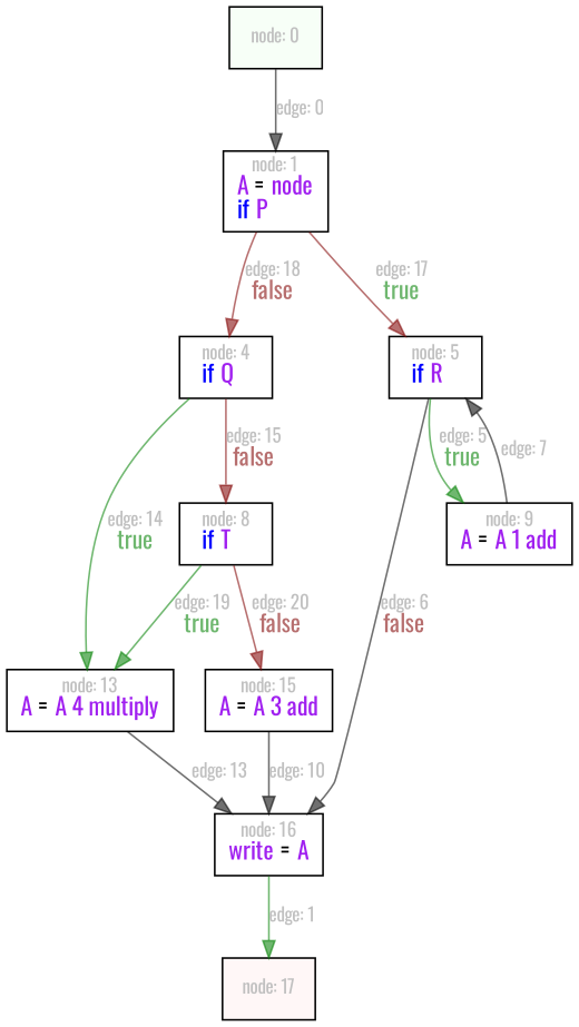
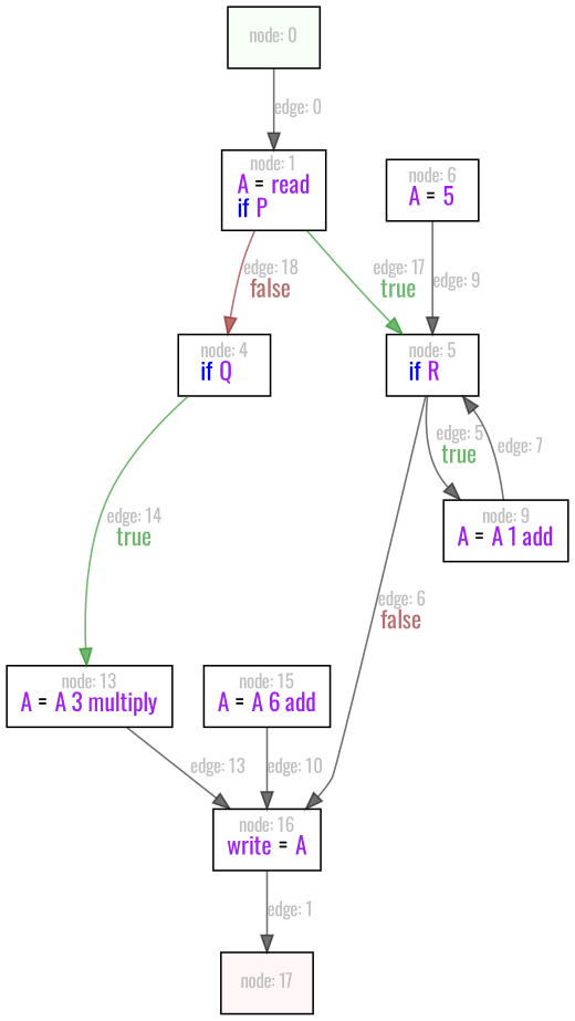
  digraph {
    fontname=Oswald
    node [fontname=Oswald shape=box]
    edge [color="#00000090" fontname=Oswald]
    n1 [fillcolor="#00ff0008" label=<<font color="gray" point-size="11">node: 0</font><br />> style=filled]
-   n2 [label=<<font color="gray" point-size="11">node: 1</font><br /><font color="purple">A</font> = <font color="purple">node</font><br align="left"/><font color="blue">if</font> <font color="purple">P</font><br align="left"/>>]
+   n2 [label=<<font color="gray" point-size="11">node: 1</font><br /><font color="purple">A</font> = <font color="purple">read</font><br align="left"/><font color="blue">if</font> <font color="purple">P</font><br align="left"/>>]
    n3 [label=<<font color="gray" point-size="11">node: 4</font><br /><font color="blue">if</font> <font color="purple">Q</font><br align="left"/>>]
    n4 [label=<<font color="gray" point-size="11">node: 5</font><br /><font color="blue">if</font> <font color="purple">R</font><br align="left"/>>]
-   n5 [label=<<font color="gray" point-size="11">node: 8</font><br /><font color="blue">if</font> <font color="purple">T</font><br align="left"/>>]
-   n6 [label=<<font color="gray" point-size="11">node: 13</font><br /><font color="purple">A</font> = <font color="purple">A 4 multiply</font><br align="left"/>>]
+   n6 [label=<<font color="gray" point-size="11">node: 13</font><br /><font color="purple">A</font> = <font color="purple">A 3 multiply</font><br align="left"/>>]
    n7 [label=<<font color="gray" point-size="11">node: 9</font><br /><font color="purple">A</font> = <font color="purple">A 1 add</font><br align="left"/>>]
    n8 [label=<<font color="gray" point-size="11">node: 16</font><br /><font color="purple">write</font> = <font color="purple">A</font><br align="left"/>>]
-   n10 [label=<<font color="gray" point-size="11">node: 15</font><br /><font color="purple">A</font> = <font color="purple">A 3 add</font><br align="left"/>>]
+   n9 [label=<<font color="gray" point-size="11">node: 6</font><br /><font color="purple">A</font> = <font color="purple">5</font><br align="left"/>>]
+   n10 [label=<<font color="gray" point-size="11">node: 15</font><br /><font color="purple">A</font> = <font color="purple">A 6 add</font><br align="left"/>>]
    n11 [fillcolor="#ff000008" label=<<font color="gray" point-size="11">node: 17</font><br />> style=filled]
    n1 -> n2 [label=<<font color="gray" point-size="11">edge: 0</font>>]
    n2 -> n3 [color="#80000090" label=<<font color="gray" point-size="11">edge: 18</font><br /><font color="#80000090">false</font>>]
-   n2 -> n4 [color="#80000090" label=<<font color="gray" point-size="11">edge: 17</font><br /><font color="#00800090">true</font>>]
-   n3 -> n5 [color="#80000090" label=<<font color="gray" point-size="11">edge: 15</font><br /><font color="#80000090">false</font>>]
+   n2 -> n4 [color="#00800090" label=<<font color="gray" point-size="11">edge: 17</font><br /><font color="#00800090">true</font>>]
    n3 -> n6 [color="#00800090" label=<<font color="gray" point-size="11">edge: 14</font><br /><font color="#00800090">true</font>>]
-   n4 -> n7 [color="#00800090" label=<<font color="gray" point-size="11">edge: 5</font><br /><font color="#00800090">true</font>>]
+   n4 -> n7 [label=<<font color="gray" point-size="11">edge: 5</font><br /><font color="#00800090">true</font>>]
    n4 -> n8 [label=<<font color="gray" point-size="11">edge: 6</font><br /><font color="#80000090">false</font>>]
-   n5 -> n6 [color="#00800090" label=<<font color="gray" point-size="11">edge: 19</font><br /><font color="#00800090">true</font>>]
-   n5 -> n10 [color="#80000090" label=<<font color="gray" point-size="11">edge: 20</font><br /><font color="#80000090">false</font>>]
    n6 -> n8 [label=<<font color="gray" point-size="11">edge: 13</font>>]
    n7 -> n4 [label=<<font color="gray" point-size="11">edge: 7</font>>]
-   n8 -> n11 [color="#00800090" label=<<font color="gray" point-size="11">edge: 1</font>>]
+   n8 -> n11 [label=<<font color="gray" point-size="11">edge: 1</font>>]
+   n9 -> n4 [label=<<font color="gray" point-size="11">edge: 9</font>>]
    n10 -> n8 [label=<<font color="gray" point-size="11">edge: 10</font>>]
  }
